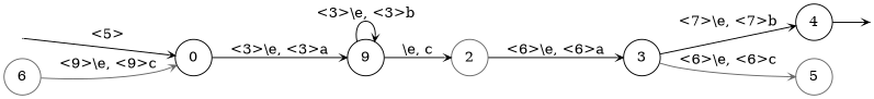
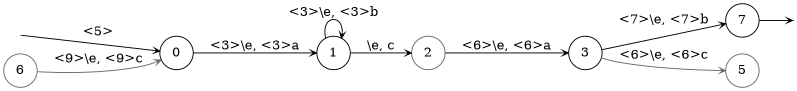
  digraph {
    rankdir=LR
    vcsn_context="lan<lal_char(abc)>, z"
    node [shape=circle style=rounded]
    edge [arrowhead=vee arrowsize=.6]
    I0 [shape=point width=0 style=""]
    F4 [shape=point width=0 style=""]
    0 [width=0.5]
-   1 [width=0.5 label=9]
+   1 [width=0.5]
    2 [color=DimGray width=0.5]
    3 [width=0.5]
-   4 [width=0.5]
+   4 [width=0.5 label=7]
    5 [color=DimGray width=0.5]
    6 [color=DimGray width=0.5]
    subgraph sub_1 {
      I0
      F4
    }
    subgraph sub_2 {
      0
      1
      2
      3
      4
      5
      6
    }
    I0 -> 0 [label="<5>"]
    0 -> 1 [label="<3>\\e, <3>a"]
    1 -> 1 [label="<3>\\e, <3>b"]
    1 -> 2 [label="\\e, c"]
    2 -> 3 [label="<6>\\e, <6>a"]
    3 -> 4 [label="<7>\\e, <7>b"]
    3 -> 5 [color=DimGray label="<6>\\e, <6>c"]
    4 -> F4
    6 -> 0 [color=DimGray label="<9>\\e, <9>c"]
  }
